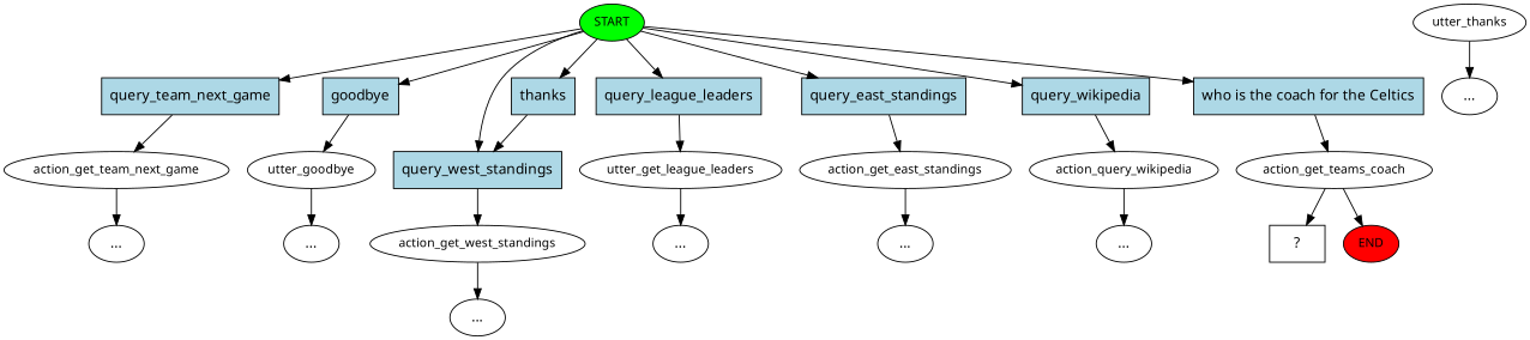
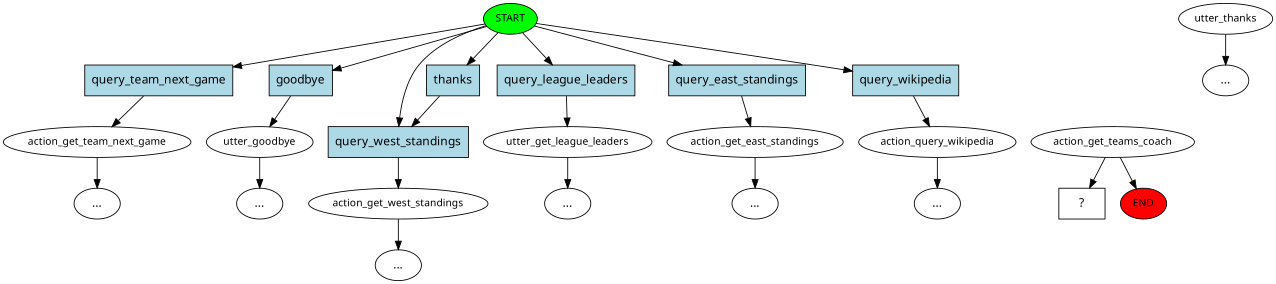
  digraph {
    fontname="Noto Sans"
    node [fontname="Noto Sans"]
    edge [fontname="Noto Sans"]
    n1 [fillcolor=green fontsize=12 label=START style=filled]
    n2 [fillcolor=lightblue label=query_team_next_game shape=rect style=filled]
    n3 [fillcolor=lightblue label=goodbye shape=rect style=filled]
    n4 [fillcolor=lightblue label=query_west_standings shape=rect style=filled]
    n5 [fillcolor=lightblue label=thanks shape=rect style=filled]
    n6 [fillcolor=lightblue label=query_league_leaders shape=rect style=filled]
    n7 [fillcolor=lightblue label=query_east_standings shape=rect style=filled]
    n8 [fillcolor=lightblue label=query_wikipedia shape=rect style=filled]
-   n9 [fillcolor=lightblue label="who is the coach for the Celtics" shape=rect style=filled]
    n10 [fontsize=12 label=action_get_team_next_game]
    n11 [fontsize=12 label=utter_goodbye]
    n12 [fontsize=12 label=action_get_west_standings]
    n13 [fontsize=12 label=utter_get_league_leaders]
    n14 [fontsize=12 label=action_get_east_standings]
    n15 [fontsize=12 label=action_query_wikipedia]
    n16 [fontsize=12 label=action_get_teams_coach]
    n17 [label="..."]
    n18 [label="..."]
    n19 [label="..."]
    n20 [fontsize=12 label=utter_thanks]
    n21 [label="..."]
    n22 [label="..."]
    n23 [label="..."]
    n24 [label="..."]
    n25 [label="  ?  " shape=rect]
    n26 [fillcolor=red fontsize=12 label=END style=filled]
    n1 -> n2
    n1 -> n3
    n1 -> n4
    n1 -> n5
    n1 -> n6
    n1 -> n7
    n1 -> n8
-   n1 -> n9
    n2 -> n10
    n3 -> n11
    n4 -> n12
    n5 -> n4
    n6 -> n13
    n7 -> n14
    n8 -> n15
-   n9 -> n16
    n10 -> n17
    n11 -> n18
    n12 -> n19
    n13 -> n22
    n14 -> n23
    n15 -> n24
    n16 -> n25
    n16 -> n26
    n20 -> n21
  }
